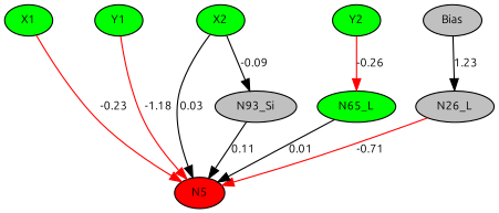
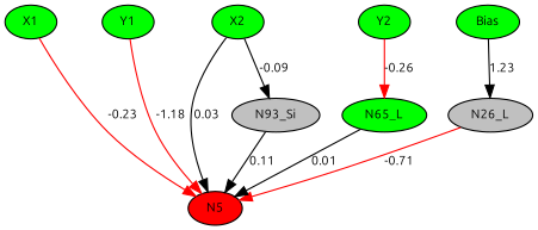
  digraph {
    fontname=Ubuntu
    node [fillcolor=green fontname=Ubuntu fontsize=10 shape=ellipse style=filled]
    edge [color=black fontname=Ubuntu fontsize=10]
    N5 [fillcolor=red height=0.1 width=0.1]
-   n2 [fillcolor=gray height=0.1 label=Bias width=0.1]
+   n2 [height=0.1 label=Bias width=0.1]
    n3 [height=0.1 label=X1 width=0.1]
    n4 [height=0.1 label=Y1 width=0.1]
    n5 [height=0.1 label=X2 width=0.1]
    n6 [height=0.1 label=Y2 width=0.1]
    n7 [fillcolor=gray height=0.1 label=N26_L width=0.1]
    n8 [fillcolor=gray height=0.1 label=N93_Si width=0.1]
    n9 [height=0.1 label=N65_L width=0.1]
    subgraph sub_1 {
      rank=same
      N5
    }
    subgraph sub_2 {
      rank=same
      n2
      n3
      n4
      n5
      n6
    }
    n2 -> n7 [label=1.23]
    n3 -> N5 [arrowType=inv color=red label=-0.23]
    n3 -> n4 [style=invis color="" fontsize=""]
    n4 -> N5 [arrowType=inv color=red label=-1.18]
    n4 -> n5 [style=invis color="" fontsize=""]
    n5 -> N5 [label=0.03]
    n5 -> n6 [style=invis color="" fontsize=""]
    n5 -> n8 [arrowType=inv label=-0.09]
    n6 -> n2 [style=invis color="" fontsize=""]
    n6 -> n9 [arrowType=inv color=red label=-0.26]
    n7 -> N5 [arrowType=inv color=red label=-0.71]
    n8 -> N5 [label=0.11]
    n9 -> N5 [label=0.01]
  }
